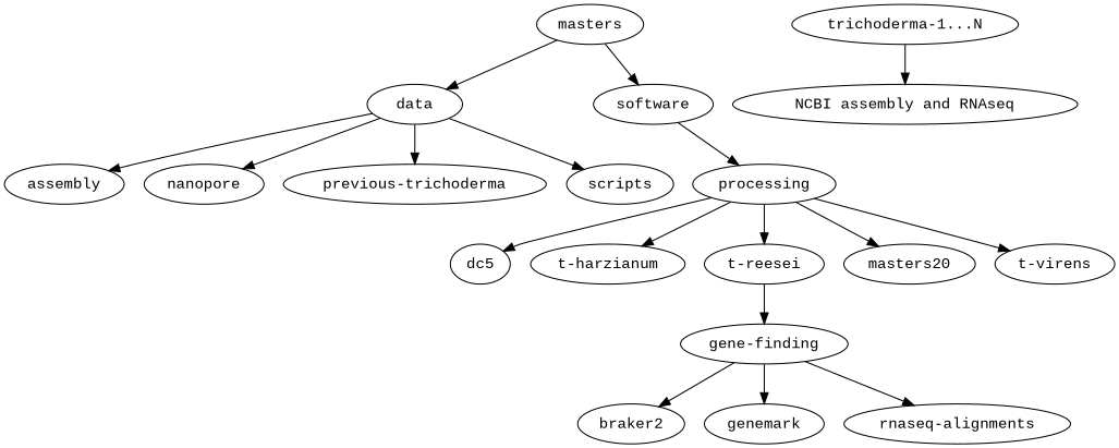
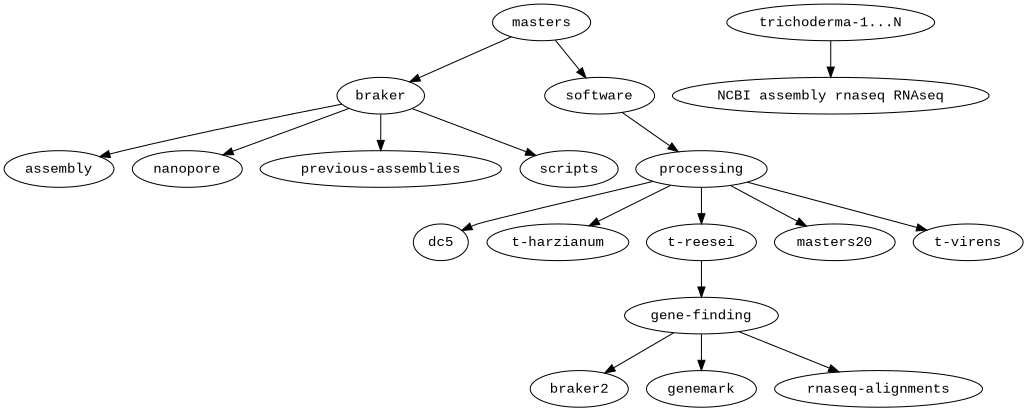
  digraph {
    fontname="Liberation Mono"
    rankdir=TB
    node [fontname="Liberation Mono"]
    edge [fontname="Liberation Mono"]
    masters
-   data
+   data [label=braker]
    software
    n4 [label=assembly]
    nanopore
-   "previous-assemblies" [label="previous-trichoderma"]
+   "previous-assemblies"
    scripts
    n8 [label=dc5]
    processing
    "t-harzianum"
    "t-reesei"
    n12 [label=masters20]
    "t-virens"
    "gene-finding"
    "trichoderma-1...N"
-   "NCBI assembly and RNAseq"
+   "NCBI assembly and RNAseq" [label="NCBI assembly rnaseq RNAseq"]
    braker2
    genemark
    "rnaseq-alignments"
    masters -> data
    masters -> software
    data -> n4
    data -> nanopore
    data -> "previous-assemblies"
    data -> scripts
    software -> processing
    processing -> n8
    processing -> "t-harzianum"
    processing -> "t-reesei"
    processing -> n12
    processing -> "t-virens"
    "t-reesei" -> "gene-finding"
    "gene-finding" -> braker2
    "gene-finding" -> genemark
    "gene-finding" -> "rnaseq-alignments"
    "trichoderma-1...N" -> "NCBI assembly and RNAseq"
  }
